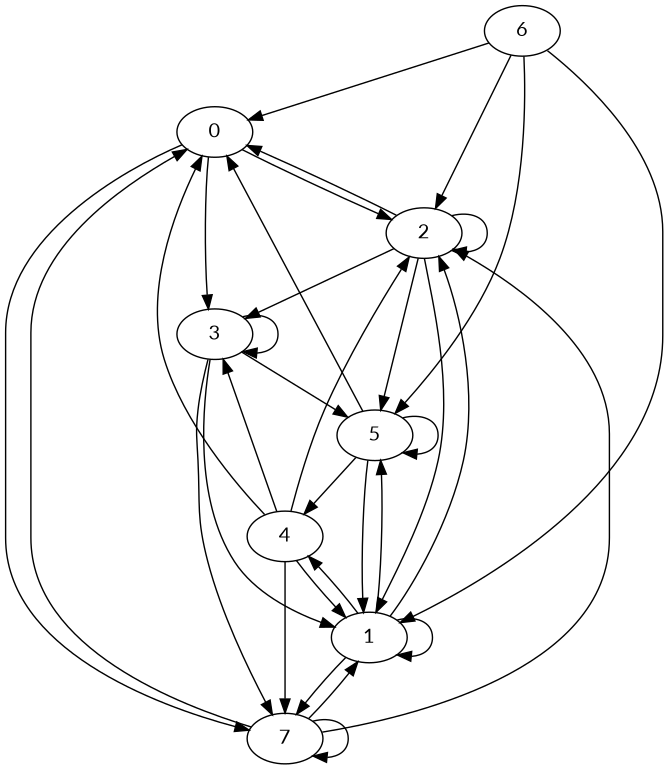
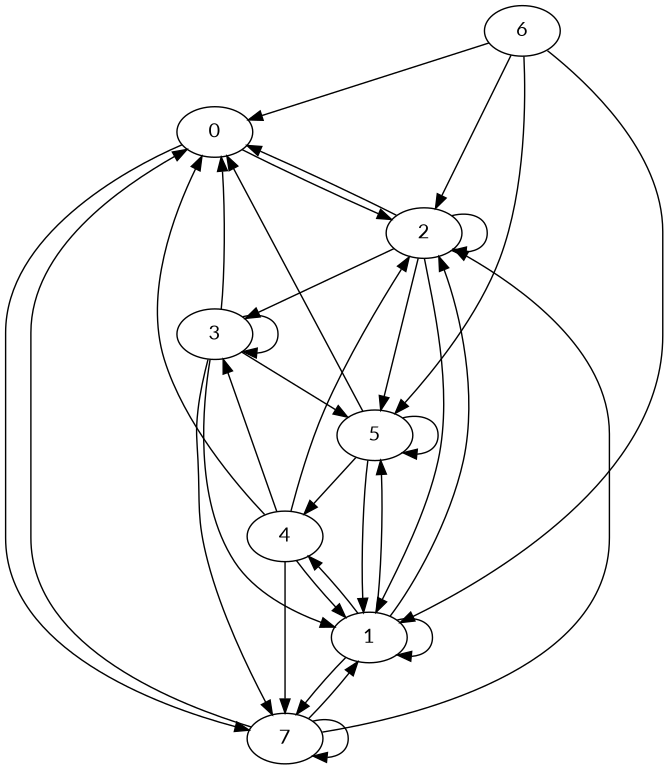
  digraph {
    fontname=Lato
    node [fontname=Lato]
    edge [fontname=Lato]
    n1 [label=0]
    n2 [label=2]
    n3 [label=7]
    n4 [label=1]
    n5 [label=5]
    n6 [label=3]
    n7 [label=4]
    n8 [label=6]
    n1 -> n2
    n1 -> n3
    n2 -> n1
    n2 -> n2
    n2 -> n4
    n2 -> n5
    n2 -> n6
    n3 -> n1
    n3 -> n2
    n3 -> n3
    n3 -> n4
    n4 -> n2
    n4 -> n3
    n4 -> n4
    n4 -> n5
    n4 -> n7
    n5 -> n1
    n5 -> n4
    n5 -> n5
    n5 -> n7
-   n1 -> n6
+   n6 -> n1
    n6 -> n3
    n6 -> n4
    n6 -> n5
    n6 -> n6
    n7 -> n1
    n7 -> n2
    n7 -> n3
    n7 -> n4
    n7 -> n6
    n8 -> n1
    n8 -> n2
    n8 -> n4
    n8 -> n5
  }
